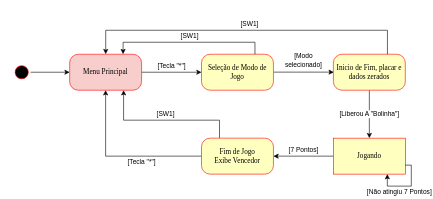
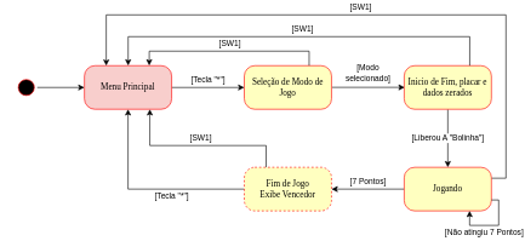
  <mxCell id="0" />
  <mxCell id="1" parent="0" />
  <mxCell id="2" style="edgeStyle=orthogonalEdgeStyle;rounded=0;orthogonalLoop=1;jettySize=auto;html=1;exitX=0.5;exitY=0;exitDx=0;exitDy=0;entryX=0;entryY=0.5;entryDx=0;entryDy=0;" edge="1" parent="1" source="3" target="5"><mxGeometry relative="1" as="geometry" /></mxCell>
  <mxCell id="3" value="" style="ellipse;html=1;shape=startState;fillColor=#000000;strokeColor=#ff0000;rounded=1;shadow=0;comic=0;labelBackgroundColor=none;fontFamily=Verdana;fontSize=12;fontColor=#000000;align=center;direction=south;" parent="1" vertex="1"><mxGeometry x="20" y="105" width="30" height="30" as="geometry" /></mxCell>
  <mxCell id="4" value="[Tecla &quot;*&quot;]" style="edgeStyle=orthogonalEdgeStyle;rounded=0;orthogonalLoop=1;jettySize=auto;html=1;exitX=1;exitY=0.5;exitDx=0;exitDy=0;entryX=0;entryY=0.5;entryDx=0;entryDy=0;" edge="1" parent="1" source="5" target="7"><mxGeometry x="0.006" y="10" relative="1" as="geometry"><mxPoint as="offset" /></mxGeometry></mxCell>
  <mxCell id="5" value="Menu Principal" style="rounded=1;whiteSpace=wrap;html=1;arcSize=24;fillColor=#f8cecc;strokeColor=#ff0000;shadow=0;comic=0;labelBackgroundColor=none;fontFamily=Verdana;fontSize=12;fontColor=#000000;align=center;" parent="1" vertex="1"><mxGeometry x="115" y="90" width="120" height="60" as="geometry" /></mxCell>
  <mxCell id="6" value="[Modo &lt;br&gt;selecionado]&lt;br&gt;" style="edgeStyle=orthogonalEdgeStyle;rounded=0;orthogonalLoop=1;jettySize=auto;html=1;exitX=1;exitY=0.5;exitDx=0;exitDy=0;entryX=0;entryY=0.5;entryDx=0;entryDy=0;" edge="1" parent="1"><mxGeometry x="-0.013" y="20" relative="1" as="geometry"><mxPoint x="455.667" y="119.833" as="sourcePoint" /><mxPoint x="555.667" y="119.833" as="targetPoint" /><mxPoint as="offset" /></mxGeometry></mxCell>
  <mxCell id="7" value="Seleção de Modo de Jogo" style="rounded=1;whiteSpace=wrap;html=1;arcSize=24;fillColor=#ffffc0;strokeColor=#ff0000;shadow=0;comic=0;labelBackgroundColor=none;fontFamily=Verdana;fontSize=12;fontColor=#000000;align=center;" vertex="1" parent="1"><mxGeometry x="335" y="90" width="120" height="60" as="geometry" /></mxCell>
  <mxCell id="8" value="[Liberou A &quot;Bolinha&quot;]" style="edgeStyle=orthogonalEdgeStyle;rounded=0;orthogonalLoop=1;jettySize=auto;html=1;exitX=0.5;exitY=1;exitDx=0;exitDy=0;" edge="1" parent="1" source="9" target="12"><mxGeometry relative="1" as="geometry" /></mxCell>
  <mxCell id="9" value="Inicio de Fim, placar e dados zerados&lt;br&gt;" style="rounded=1;whiteSpace=wrap;html=1;arcSize=24;fillColor=#ffffc0;strokeColor=#ff0000;shadow=0;comic=0;labelBackgroundColor=none;fontFamily=Verdana;fontSize=12;fontColor=#000000;align=center;" vertex="1" parent="1"><mxGeometry x="555" y="90" width="120" height="60" as="geometry" /></mxCell>
+ <mxCell id="10" value="[SW1]" style="edgeStyle=orthogonalEdgeStyle;rounded=0;orthogonalLoop=1;jettySize=auto;html=1;exitX=1;exitY=0.25;exitDx=0;exitDy=0;entryX=0.25;entryY=0;entryDx=0;entryDy=0;" edge="1" parent="1" source="12" target="5"><mxGeometry x="0.028" y="-10" relative="1" as="geometry"><mxPoint x="694.667" y="244.833" as="targetPoint" /><Array as="points"><mxPoint x="695" y="245" /><mxPoint x="695" y="20" /><mxPoint x="145" y="20" /></Array><mxPoint as="offset" /></mxGeometry></mxCell>
  <mxCell id="11" value="[7 Pontos]" style="edgeStyle=orthogonalEdgeStyle;rounded=0;orthogonalLoop=1;jettySize=auto;html=1;exitX=0;exitY=0.5;exitDx=0;exitDy=0;" edge="1" parent="1" source="12" target="18"><mxGeometry x="0.003" y="-10" relative="1" as="geometry"><mxPoint as="offset" /></mxGeometry></mxCell>
- <mxCell id="12" value="Jogando" style="whiteSpace=wrap;html=1;arcSize=24;fillColor=#ffffc0;strokeColor=#ff0000;shadow=0;comic=0;labelBackgroundColor=none;fontFamily=Verdana;fontSize=12;fontColor=#000000;align=center;rounded=0;" vertex="1" parent="1"><mxGeometry x="555" y="230" width="120" height="60" as="geometry" /></mxCell>
+ <mxCell id="12" value="Jogando" style="rounded=1;whiteSpace=wrap;html=1;arcSize=24;fillColor=#ffffc0;strokeColor=#ff0000;shadow=0;comic=0;labelBackgroundColor=none;fontFamily=Verdana;fontSize=12;fontColor=#000000;align=center;" vertex="1" parent="1"><mxGeometry x="555" y="230" width="120" height="60" as="geometry" /></mxCell>
  <mxCell id="13" value="[Não atingiu 7 Pontos]" style="edgeStyle=orthogonalEdgeStyle;rounded=0;orthogonalLoop=1;jettySize=auto;html=1;exitX=1;exitY=0.75;exitDx=0;exitDy=0;entryX=0.75;entryY=1;entryDx=0;entryDy=0;" edge="1" parent="1" source="12" target="12"><mxGeometry x="0.232" y="10" relative="1" as="geometry"><Array as="points"><mxPoint x="685" y="275" /><mxPoint x="685" y="310" /><mxPoint x="645" y="310" /></Array><mxPoint as="offset" /></mxGeometry></mxCell>
  <mxCell id="14" value="[SW1]" style="edgeStyle=orthogonalEdgeStyle;rounded=0;orthogonalLoop=1;jettySize=auto;html=1;exitX=0.5;exitY=0;exitDx=0;exitDy=0;entryX=0.5;entryY=0;entryDx=0;entryDy=0;" edge="1" parent="1"><mxGeometry x="-0.003" y="-10" relative="1" as="geometry"><mxPoint x="424.167" y="89.833" as="sourcePoint" /><mxPoint x="204.167" y="89.833" as="targetPoint" /><Array as="points"><mxPoint x="424.5" y="70" /><mxPoint x="204.5" y="70" /></Array><mxPoint as="offset" /></mxGeometry></mxCell>
  <mxCell id="15" value="[SW1]" style="edgeStyle=orthogonalEdgeStyle;rounded=0;orthogonalLoop=1;jettySize=auto;html=1;exitX=0.5;exitY=0;exitDx=0;exitDy=0;entryX=0.25;entryY=0;entryDx=0;entryDy=0;" edge="1" parent="1"><mxGeometry x="-0.019" y="-10" relative="1" as="geometry"><mxPoint x="645.167" y="89.833" as="sourcePoint" /><mxPoint x="175.167" y="89.833" as="targetPoint" /><Array as="points"><mxPoint x="645.5" y="50" /><mxPoint x="175.5" y="50" /></Array><mxPoint as="offset" /></mxGeometry></mxCell>
  <mxCell id="16" value="[Tecla &quot;*&quot;]" style="edgeStyle=orthogonalEdgeStyle;rounded=0;orthogonalLoop=1;jettySize=auto;html=1;exitX=0;exitY=0.5;exitDx=0;exitDy=0;" edge="1" parent="1" source="18" target="5"><mxGeometry x="-0.261" y="10" relative="1" as="geometry"><mxPoint as="offset" /></mxGeometry></mxCell>
  <mxCell id="17" value="[SW1]" style="edgeStyle=orthogonalEdgeStyle;rounded=0;orthogonalLoop=1;jettySize=auto;html=1;exitX=0.25;exitY=0;exitDx=0;exitDy=0;entryX=0.75;entryY=1;entryDx=0;entryDy=0;" edge="1" parent="1" source="18" target="5"><mxGeometry x="-0.003" y="-10" relative="1" as="geometry"><Array as="points"><mxPoint x="365" y="200" /><mxPoint x="205" y="200" /></Array><mxPoint as="offset" /></mxGeometry></mxCell>
- <mxCell id="18" value="Fim de Jogo&lt;br&gt;Exibe Vencedor&lt;br&gt;" style="rounded=1;whiteSpace=wrap;html=1;arcSize=24;fillColor=#ffffc0;strokeColor=#ff0000;shadow=0;comic=0;labelBackgroundColor=none;fontFamily=Verdana;fontSize=12;fontColor=#000000;align=center;" vertex="1" parent="1"><mxGeometry x="335" y="230" width="120" height="60" as="geometry" /></mxCell>
+ <mxCell id="18" value="Fim de Jogo&lt;br&gt;Exibe Vencedor&lt;br&gt;" style="rounded=1;whiteSpace=wrap;html=1;arcSize=24;fillColor=#ffffc0;strokeColor=#ff0000;shadow=0;comic=0;labelBackgroundColor=none;fontFamily=Verdana;fontSize=12;fontColor=#000000;align=center;dashed=1;" vertex="1" parent="1"><mxGeometry x="335" y="230" width="120" height="60" as="geometry" /></mxCell>
